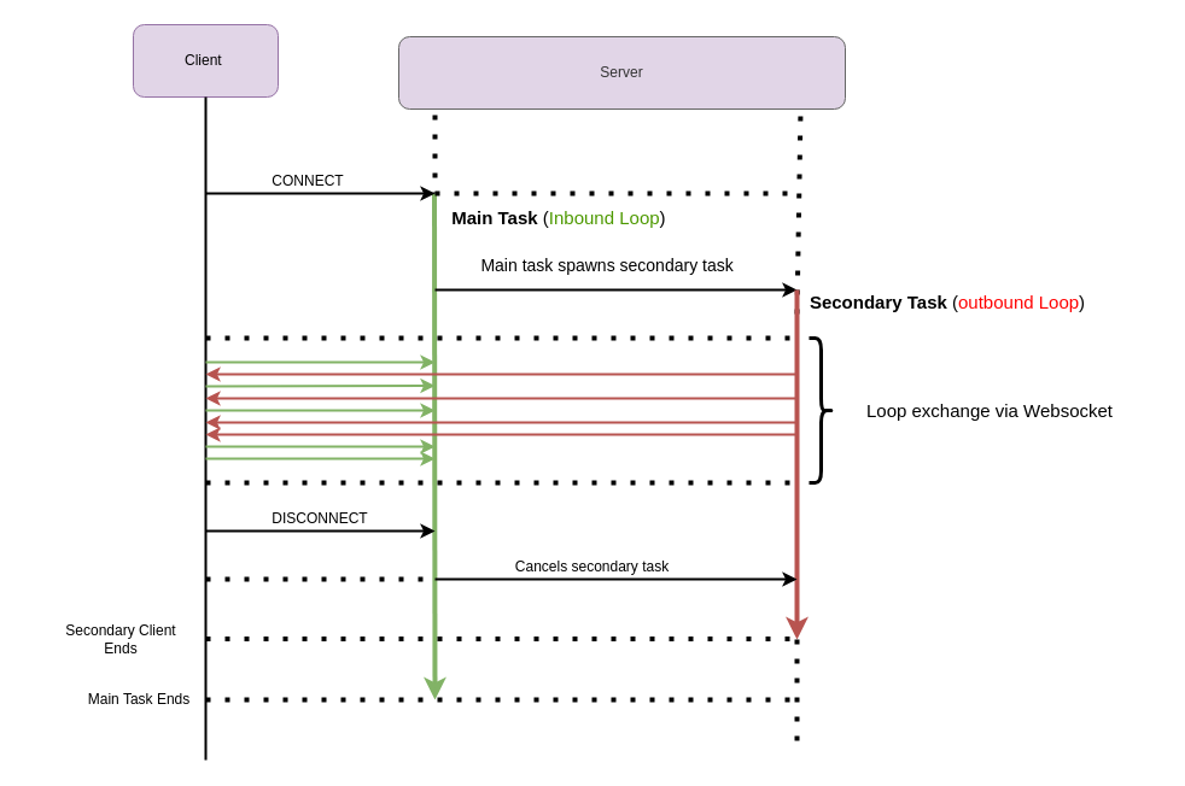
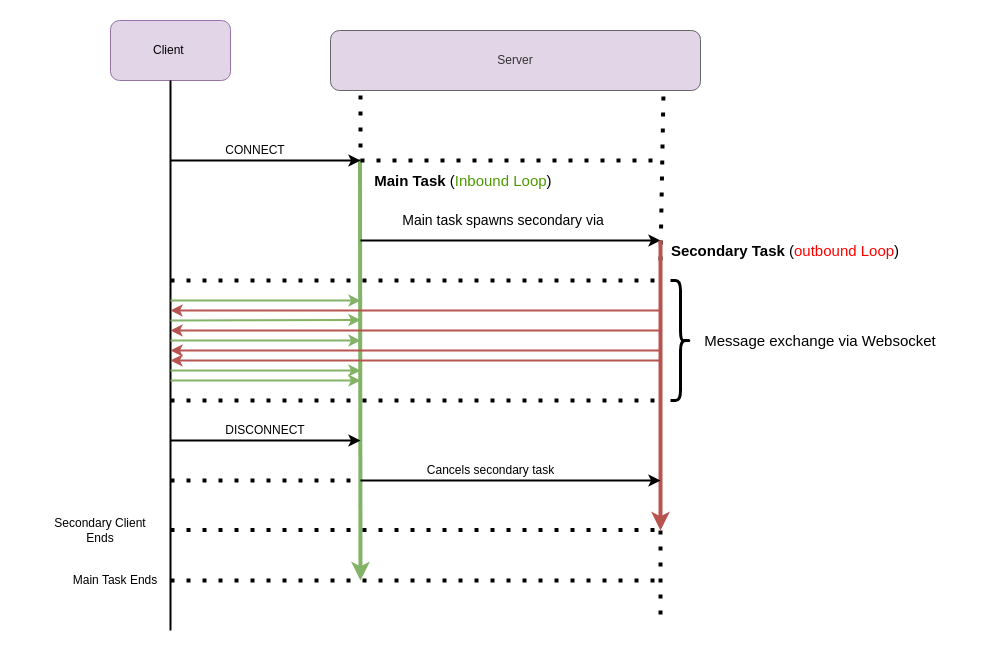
  <mxCell id="0" />
  <mxCell id="1" parent="0" />
  <mxCell id="2" value="Client&amp;nbsp;" style="rounded=1;whiteSpace=wrap;html=1;fillColor=#e1d5e7;strokeColor=#9673a6;" vertex="1" parent="1"><mxGeometry x="110" y="20" width="120" height="60" as="geometry" /></mxCell>
  <mxCell id="3" value="Server" style="rounded=1;whiteSpace=wrap;html=1;fillColor=#e1d5e7;strokeColor=#666666;fontColor=#333333;" vertex="1" parent="1"><mxGeometry x="330" y="30" width="370" height="60" as="geometry" /></mxCell>
  <mxCell id="4" value="" style="endArrow=classic;html=1;strokeWidth=4;fillColor=#d5e8d4;strokeColor=#82b366;" edge="1" parent="1"><mxGeometry width="50" height="50" relative="1" as="geometry"><mxPoint x="359.5" y="160" as="sourcePoint" /><mxPoint x="360" y="580" as="targetPoint" /></mxGeometry></mxCell>
  <mxCell id="5" value="" style="endArrow=none;html=1;exitX=0.5;exitY=1;exitDx=0;exitDy=0;fillColor=#dae8fc;strokeWidth=2;endFill=0;" edge="1" parent="1" source="2"><mxGeometry width="50" height="50" relative="1" as="geometry"><mxPoint x="460" y="380" as="sourcePoint" /><mxPoint x="170" y="630" as="targetPoint" /></mxGeometry></mxCell>
  <mxCell id="6" value="" style="endArrow=classic;html=1;strokeWidth=2;" edge="1" parent="1"><mxGeometry width="50" height="50" relative="1" as="geometry"><mxPoint x="170" y="160" as="sourcePoint" /><mxPoint x="360" y="160" as="targetPoint" /></mxGeometry></mxCell>
  <mxCell id="7" value="&lt;font style=&quot;font-size: 15px&quot;&gt;&lt;b&gt;Main Task&lt;/b&gt; (&lt;font color=&quot;#4d9900&quot; style=&quot;font-size: 15px&quot;&gt;Inbound Loop&lt;/font&gt;)&amp;nbsp;&lt;/font&gt;" style="text;html=1;strokeColor=none;fillColor=none;align=center;verticalAlign=middle;whiteSpace=wrap;rounded=0;" vertex="1" parent="1"><mxGeometry x="350" y="170" width="230" height="20" as="geometry" /></mxCell>
  <mxCell id="8" value="&lt;font style=&quot;font-size: 15px&quot;&gt;&lt;b&gt;Secondary Task&lt;/b&gt; (&lt;font color=&quot;#ff0000&quot;&gt;outbound Loop&lt;/font&gt;)&lt;/font&gt;" style="text;html=1;strokeColor=none;fillColor=none;align=center;verticalAlign=middle;whiteSpace=wrap;rounded=0;strokeWidth=3;" vertex="1" parent="1"><mxGeometry x="660" y="240" width="250" height="20" as="geometry" /></mxCell>
  <mxCell id="9" value="CONNECT" style="text;html=1;strokeColor=none;fillColor=none;align=center;verticalAlign=middle;whiteSpace=wrap;rounded=0;" vertex="1" parent="1"><mxGeometry x="170" y="140" width="170" height="20" as="geometry" /></mxCell>
  <mxCell id="10" value="" style="endArrow=none;dashed=1;html=1;dashPattern=1 3;strokeWidth=4;" edge="1" parent="1"><mxGeometry width="50" height="50" relative="1" as="geometry"><mxPoint x="360" y="95" as="sourcePoint" /><mxPoint x="360" y="160" as="targetPoint" /></mxGeometry></mxCell>
  <mxCell id="11" value="" style="endArrow=none;dashed=1;html=1;dashPattern=1 3;strokeWidth=4;" edge="1" parent="1"><mxGeometry width="50" height="50" relative="1" as="geometry"><mxPoint x="360" y="160" as="sourcePoint" /><mxPoint x="660" y="160" as="targetPoint" /></mxGeometry></mxCell>
  <mxCell id="12" value="" style="endArrow=none;dashed=1;html=1;dashPattern=1 3;strokeWidth=4;entryX=0.9;entryY=1.017;entryDx=0;entryDy=0;entryPerimeter=0;" edge="1" parent="1" target="3"><mxGeometry width="50" height="50" relative="1" as="geometry"><mxPoint x="660" y="260" as="sourcePoint" /><mxPoint x="660" y="160" as="targetPoint" /></mxGeometry></mxCell>
  <mxCell id="13" value="" style="endArrow=classic;html=1;strokeWidth=2;" edge="1" parent="1"><mxGeometry width="50" height="50" relative="1" as="geometry"><mxPoint x="360" y="240" as="sourcePoint" /><mxPoint x="660" y="240" as="targetPoint" /></mxGeometry></mxCell>
- <mxCell id="14" value="&lt;font style=&quot;font-size: 14px&quot;&gt;Main task spawns secondary task&amp;nbsp;&lt;/font&gt;" style="text;html=1;strokeColor=none;fillColor=none;align=center;verticalAlign=middle;whiteSpace=wrap;rounded=0;" vertex="1" parent="1"><mxGeometry x="360" y="210" width="290" height="20" as="geometry" /></mxCell>
+ <mxCell id="14" value="&lt;font style=&quot;font-size: 14px&quot;&gt;Main task spawns secondary via&amp;nbsp;&lt;/font&gt;" style="text;html=1;strokeColor=none;fillColor=none;align=center;verticalAlign=middle;whiteSpace=wrap;rounded=0;" vertex="1" parent="1"><mxGeometry x="360" y="210" width="290" height="20" as="geometry" /></mxCell>
  <mxCell id="15" value="" style="endArrow=classic;html=1;strokeWidth=4;fillColor=#f8cecc;strokeColor=#b85450;" edge="1" parent="1"><mxGeometry width="50" height="50" relative="1" as="geometry"><mxPoint x="660" y="240" as="sourcePoint" /><mxPoint x="660" y="530" as="targetPoint" /></mxGeometry></mxCell>
  <mxCell id="16" value="" style="endArrow=classic;html=1;strokeWidth=2;" edge="1" parent="1"><mxGeometry width="50" height="50" relative="1" as="geometry"><mxPoint x="170" y="440" as="sourcePoint" /><mxPoint x="360" y="440" as="targetPoint" /></mxGeometry></mxCell>
  <mxCell id="17" value="DISCONNECT" style="text;html=1;strokeColor=none;fillColor=none;align=center;verticalAlign=middle;whiteSpace=wrap;rounded=0;" vertex="1" parent="1"><mxGeometry x="180" y="420" width="170" height="20" as="geometry" /></mxCell>
  <mxCell id="18" value="" style="endArrow=classic;html=1;strokeWidth=2;" edge="1" parent="1"><mxGeometry width="50" height="50" relative="1" as="geometry"><mxPoint x="360" y="480" as="sourcePoint" /><mxPoint x="660" y="480" as="targetPoint" /></mxGeometry></mxCell>
  <mxCell id="19" value="Cancels secondary task" style="text;html=1;strokeColor=none;fillColor=none;align=center;verticalAlign=middle;whiteSpace=wrap;rounded=0;" vertex="1" parent="1"><mxGeometry x="413" y="460" width="155" height="20" as="geometry" /></mxCell>
  <mxCell id="20" value="" style="endArrow=none;dashed=1;html=1;dashPattern=1 3;strokeWidth=4;" edge="1" parent="1"><mxGeometry width="50" height="50" relative="1" as="geometry"><mxPoint x="170" y="529.5" as="sourcePoint" /><mxPoint x="660" y="529.5" as="targetPoint" /></mxGeometry></mxCell>
  <mxCell id="21" value="" style="endArrow=none;dashed=1;html=1;dashPattern=1 3;strokeWidth=4;" edge="1" parent="1"><mxGeometry width="50" height="50" relative="1" as="geometry"><mxPoint x="660" y="530" as="sourcePoint" /><mxPoint x="660" y="620" as="targetPoint" /></mxGeometry></mxCell>
  <mxCell id="22" value="" style="endArrow=classic;html=1;strokeWidth=2;fillColor=#d5e8d4;strokeColor=#82b366;" edge="1" parent="1"><mxGeometry width="50" height="50" relative="1" as="geometry"><mxPoint x="170" y="300" as="sourcePoint" /><mxPoint x="360" y="300" as="targetPoint" /></mxGeometry></mxCell>
  <mxCell id="23" value="" style="endArrow=classic;html=1;strokeWidth=2;fillColor=#d5e8d4;strokeColor=#82b366;" edge="1" parent="1"><mxGeometry width="50" height="50" relative="1" as="geometry"><mxPoint x="170" y="320" as="sourcePoint" /><mxPoint x="360" y="319.5" as="targetPoint" /></mxGeometry></mxCell>
  <mxCell id="24" value="" style="endArrow=classic;html=1;strokeWidth=2;fillColor=#d5e8d4;strokeColor=#82b366;" edge="1" parent="1"><mxGeometry width="50" height="50" relative="1" as="geometry"><mxPoint x="170" y="340" as="sourcePoint" /><mxPoint x="360" y="340" as="targetPoint" /></mxGeometry></mxCell>
  <mxCell id="25" value="" style="endArrow=classic;html=1;strokeWidth=2;fillColor=#f8cecc;strokeColor=#b85450;" edge="1" parent="1"><mxGeometry width="50" height="50" relative="1" as="geometry"><mxPoint x="660" y="330" as="sourcePoint" /><mxPoint x="170" y="330" as="targetPoint" /></mxGeometry></mxCell>
  <mxCell id="26" value="" style="endArrow=classic;html=1;strokeWidth=2;fillColor=#f8cecc;strokeColor=#b85450;" edge="1" parent="1"><mxGeometry width="50" height="50" relative="1" as="geometry"><mxPoint x="660" y="310" as="sourcePoint" /><mxPoint x="170" y="310" as="targetPoint" /></mxGeometry></mxCell>
  <mxCell id="27" value="" style="endArrow=classic;html=1;strokeWidth=2;fillColor=#f8cecc;strokeColor=#b85450;" edge="1" parent="1"><mxGeometry width="50" height="50" relative="1" as="geometry"><mxPoint x="660" y="350" as="sourcePoint" /><mxPoint x="170" y="350" as="targetPoint" /></mxGeometry></mxCell>
  <mxCell id="28" value="" style="endArrow=classic;html=1;strokeWidth=2;fillColor=#f8cecc;strokeColor=#b85450;" edge="1" parent="1"><mxGeometry width="50" height="50" relative="1" as="geometry"><mxPoint x="660" y="360" as="sourcePoint" /><mxPoint x="170" y="360" as="targetPoint" /></mxGeometry></mxCell>
  <mxCell id="29" value="" style="endArrow=classic;html=1;strokeWidth=2;fillColor=#d5e8d4;strokeColor=#82b366;" edge="1" parent="1"><mxGeometry width="50" height="50" relative="1" as="geometry"><mxPoint x="170" y="370" as="sourcePoint" /><mxPoint x="360" y="370" as="targetPoint" /></mxGeometry></mxCell>
  <mxCell id="30" value="" style="endArrow=classic;html=1;strokeWidth=2;fillColor=#d5e8d4;strokeColor=#82b366;" edge="1" parent="1"><mxGeometry width="50" height="50" relative="1" as="geometry"><mxPoint x="170" y="380" as="sourcePoint" /><mxPoint x="360" y="380" as="targetPoint" /></mxGeometry></mxCell>
  <mxCell id="31" value="" style="endArrow=none;dashed=1;html=1;dashPattern=1 3;strokeWidth=4;" edge="1" parent="1"><mxGeometry width="50" height="50" relative="1" as="geometry"><mxPoint x="170" y="280" as="sourcePoint" /><mxPoint x="660" y="280" as="targetPoint" /></mxGeometry></mxCell>
  <mxCell id="32" value="" style="endArrow=none;dashed=1;html=1;dashPattern=1 3;strokeWidth=4;" edge="1" parent="1"><mxGeometry width="50" height="50" relative="1" as="geometry"><mxPoint x="170" y="400" as="sourcePoint" /><mxPoint x="660" y="400" as="targetPoint" /></mxGeometry></mxCell>
  <mxCell id="33" value="" style="shape=curlyBracket;whiteSpace=wrap;html=1;rounded=1;strokeWidth=3;rotation=-180;" vertex="1" parent="1"><mxGeometry x="670" y="280" width="20" height="120" as="geometry" /></mxCell>
- <mxCell id="34" value="&lt;span style=&quot;font-size: 15px&quot;&gt;Loop exchange via Websocket&lt;/span&gt;" style="text;html=1;strokeColor=none;fillColor=none;align=center;verticalAlign=middle;whiteSpace=wrap;rounded=0;" vertex="1" parent="1"><mxGeometry x="680" y="330" width="280" height="20" as="geometry" /></mxCell>
+ <mxCell id="34" value="&lt;span style=&quot;font-size: 15px&quot;&gt;Message exchange via Websocket&lt;/span&gt;" style="text;html=1;strokeColor=none;fillColor=none;align=center;verticalAlign=middle;whiteSpace=wrap;rounded=0;" vertex="1" parent="1"><mxGeometry x="680" y="330" width="280" height="20" as="geometry" /></mxCell>
  <mxCell id="35" value="Main Task Ends" style="text;html=1;strokeColor=none;fillColor=none;align=center;verticalAlign=middle;whiteSpace=wrap;rounded=0;" vertex="1" parent="1"><mxGeometry x="70" y="570" width="90" height="20" as="geometry" /></mxCell>
  <mxCell id="36" value="" style="endArrow=none;dashed=1;html=1;dashPattern=1 3;strokeWidth=4;" edge="1" parent="1"><mxGeometry width="50" height="50" relative="1" as="geometry"><mxPoint x="170" y="480" as="sourcePoint" /><mxPoint x="360" y="480" as="targetPoint" /></mxGeometry></mxCell>
  <mxCell id="37" value="Secondary Client&lt;br&gt;Ends" style="text;html=1;strokeColor=none;fillColor=none;align=center;verticalAlign=middle;whiteSpace=wrap;rounded=0;" vertex="1" parent="1"><mxGeometry x="20" y="520" width="160" height="20" as="geometry" /></mxCell>
  <mxCell id="38" value="" style="endArrow=none;dashed=1;html=1;dashPattern=1 3;strokeWidth=4;" edge="1" parent="1"><mxGeometry width="50" height="50" relative="1" as="geometry"><mxPoint x="170" y="580" as="sourcePoint" /><mxPoint x="660" y="580" as="targetPoint" /></mxGeometry></mxCell>
